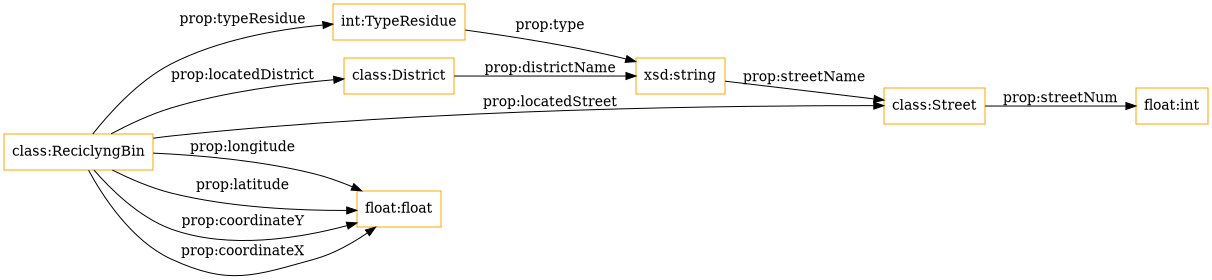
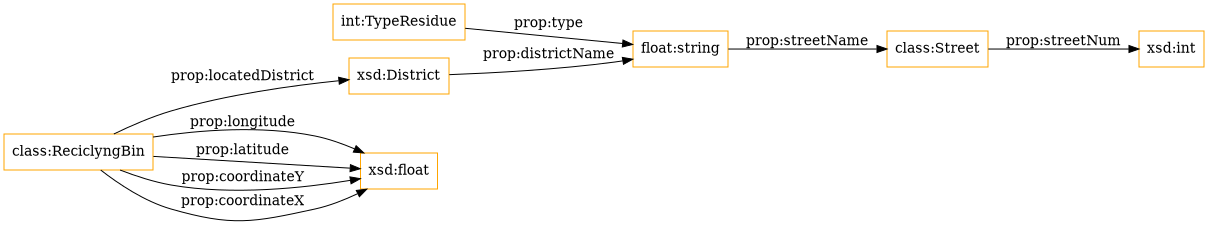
  digraph {
    rankdir=LR
    node [color=orange shape=rectangle]
    n1 [label="int:TypeResidue"]
    "class:ReciclyngBin"
-   "class:District"
+   "class:District" [label="xsd:District"]
    "class:Street"
-   "xsd:float" [label="float:float"]
-   "xsd:string"
-   "xsd:int" [label="float:int"]
+   "xsd:float"
+   "xsd:string" [label="float:string"]
+   "xsd:int"
    n1 -> "xsd:string" [label="prop:type"]
-   "class:ReciclyngBin" -> n1 [label="prop:typeResidue"]
    "class:ReciclyngBin" -> "class:District" [label="prop:locatedDistrict"]
-   "class:ReciclyngBin" -> "class:Street" [label="prop:locatedStreet"]
    "class:ReciclyngBin" -> "xsd:float" [label="prop:longitude"]
    "class:ReciclyngBin" -> "xsd:float" [label="prop:latitude"]
    "class:ReciclyngBin" -> "xsd:float" [label="prop:coordinateY"]
    "class:ReciclyngBin" -> "xsd:float" [label="prop:coordinateX"]
    "class:District" -> "xsd:string" [label="prop:districtName"]
    "class:Street" -> "xsd:int" [label="prop:streetNum"]
    "xsd:string" -> "class:Street" [label="prop:streetName"]
  }
